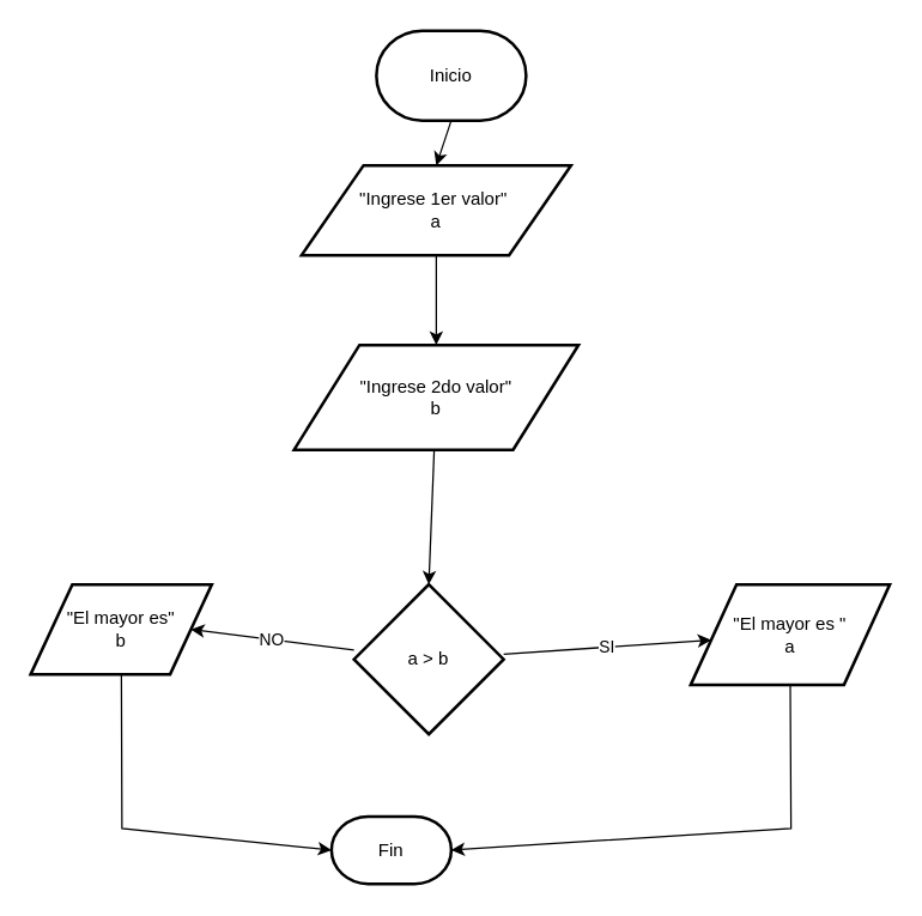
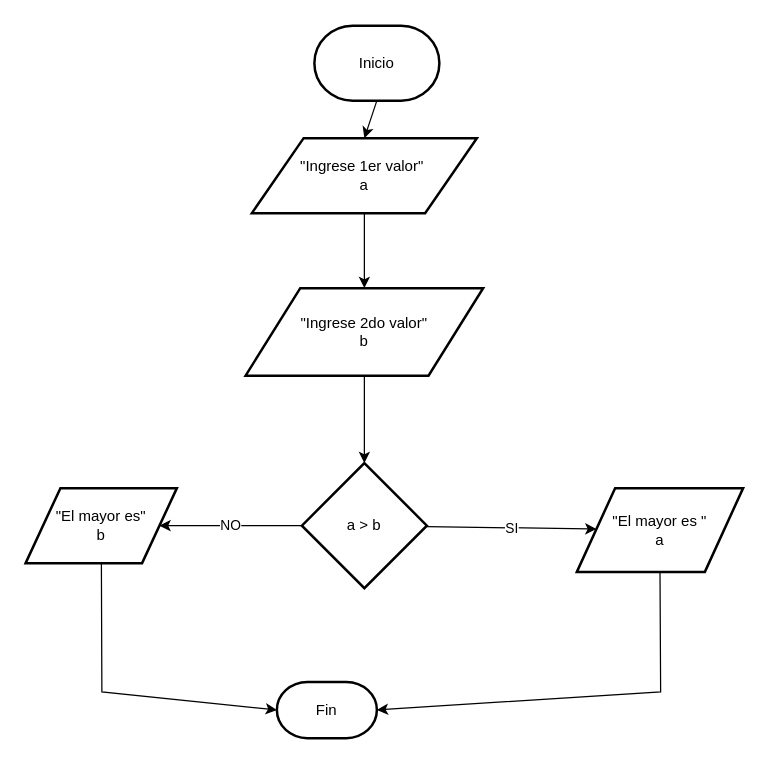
  <mxCell id="0" />
  <mxCell id="1" parent="0" />
  <mxCell id="2" style="edgeStyle=none;html=1;exitX=0.5;exitY=1;exitDx=0;exitDy=0;exitPerimeter=0;entryX=0.5;entryY=0;entryDx=0;entryDy=0;rounded=0;" edge="1" parent="1" source="3" target="5"><mxGeometry relative="1" as="geometry"><mxPoint x="291" y="100" as="targetPoint" /></mxGeometry></mxCell>
  <mxCell id="3" value="Inicio" style="strokeWidth=2;html=1;shape=mxgraph.flowchart.terminator;whiteSpace=wrap;rounded=0;" vertex="1" parent="1"><mxGeometry x="251" y="20" width="100" height="60" as="geometry" /></mxCell>
  <mxCell id="4" style="edgeStyle=none;html=1;exitX=0.5;exitY=1;exitDx=0;exitDy=0;entryX=0.5;entryY=0;entryDx=0;entryDy=0;rounded=0;" edge="1" parent="1" source="5" target="7"><mxGeometry relative="1" as="geometry" /></mxCell>
  <mxCell id="5" value="&quot;Ingrese 1er valor&quot;&amp;nbsp;&lt;br&gt;a" style="shape=parallelogram;html=1;strokeWidth=2;perimeter=parallelogramPerimeter;whiteSpace=wrap;arcSize=12;size=0.23;rounded=0;" vertex="1" parent="1"><mxGeometry x="201" y="110" width="180" height="60" as="geometry" /></mxCell>
  <mxCell id="6" style="edgeStyle=none;html=1;entryX=0.5;entryY=0;entryDx=0;entryDy=0;entryPerimeter=0;rounded=0;" edge="1" parent="1" source="7" target="10"><mxGeometry relative="1" as="geometry" /></mxCell>
  <mxCell id="7" value="&quot;Ingrese 2do valor&quot;&lt;br&gt;b" style="shape=parallelogram;html=1;strokeWidth=2;perimeter=parallelogramPerimeter;whiteSpace=wrap;arcSize=12;size=0.23;rounded=0;" vertex="1" parent="1"><mxGeometry x="196" y="230" width="190" height="70" as="geometry" /></mxCell>
  <mxCell id="8" value="NO" style="edgeStyle=none;html=1;entryX=1;entryY=0.5;entryDx=0;entryDy=0;rounded=0;" edge="1" parent="1" source="10" target="12"><mxGeometry relative="1" as="geometry" /></mxCell>
  <mxCell id="9" value="SI" style="edgeStyle=none;html=1;rounded=0;" edge="1" parent="1" source="10" target="14"><mxGeometry relative="1" as="geometry" /></mxCell>
- <mxCell id="10" value="a &amp;gt; b" style="strokeWidth=2;html=1;shape=mxgraph.flowchart.decision;whiteSpace=wrap;rounded=0;" vertex="1" parent="1"><mxGeometry x="236" y="390" width="100" height="100" as="geometry" /></mxCell>
+ <mxCell id="10" value="a &amp;gt; b" style="strokeWidth=2;html=1;shape=mxgraph.flowchart.decision;whiteSpace=wrap;rounded=0;" vertex="1" parent="1"><mxGeometry x="241" y="370" width="100" height="100" as="geometry" /></mxCell>
  <mxCell id="11" style="edgeStyle=none;html=1;entryX=0;entryY=0.5;entryDx=0;entryDy=0;entryPerimeter=0;rounded=0;" edge="1" parent="1" source="12" target="15"><mxGeometry relative="1" as="geometry"><Array as="points"><mxPoint x="81" y="553" /></Array></mxGeometry></mxCell>
  <mxCell id="12" value="&quot;El mayor es&quot;&lt;br&gt;b" style="shape=parallelogram;html=1;strokeWidth=2;perimeter=parallelogramPerimeter;whiteSpace=wrap;arcSize=12;size=0.23;rounded=0;" vertex="1" parent="1"><mxGeometry x="20" y="390" width="121" height="60" as="geometry" /></mxCell>
  <mxCell id="13" style="edgeStyle=none;html=1;exitX=0.5;exitY=1;exitDx=0;exitDy=0;entryX=1;entryY=0.5;entryDx=0;entryDy=0;entryPerimeter=0;rounded=0;" edge="1" parent="1" source="14" target="15"><mxGeometry relative="1" as="geometry"><Array as="points"><mxPoint x="528" y="553" /></Array></mxGeometry></mxCell>
  <mxCell id="14" value="&quot;El mayor es &quot;&lt;br&gt;a" style="shape=parallelogram;html=1;strokeWidth=2;perimeter=parallelogramPerimeter;whiteSpace=wrap;arcSize=12;size=0.23;rounded=0;" vertex="1" parent="1"><mxGeometry x="461" y="390" width="133" height="67" as="geometry" /></mxCell>
  <mxCell id="15" value="Fin" style="strokeWidth=2;html=1;shape=mxgraph.flowchart.terminator;whiteSpace=wrap;rounded=0;" vertex="1" parent="1"><mxGeometry x="221" y="545" width="80" height="45" as="geometry" /></mxCell>
